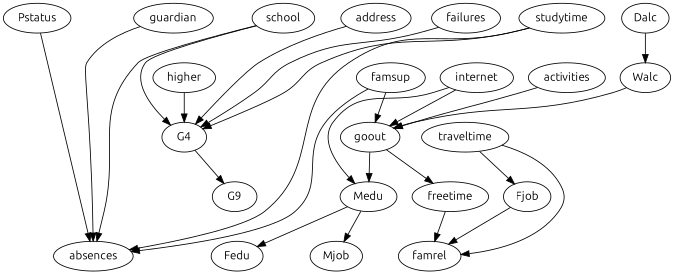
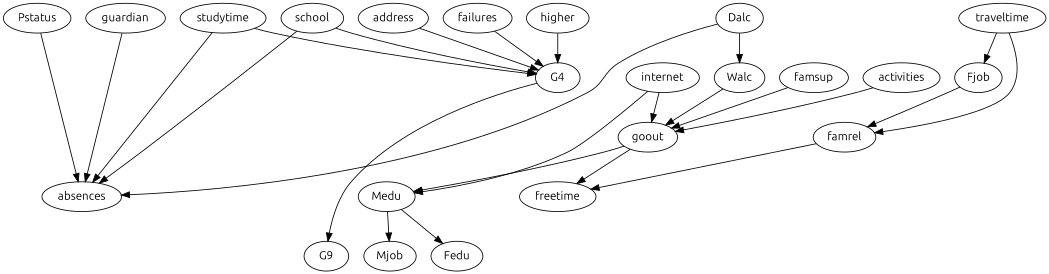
  strict digraph {
    fontname=Ubuntu
    node [fontname=Ubuntu]
    edge [fontname=Ubuntu origin=learned]
    school
    absences
    n3 [label=G4]
    n4 [label=G9]
    address
    Pstatus
    Medu
    Fedu
    Mjob
    Fjob
    famrel
    guardian
    traveltime
    studytime
    failures
    famsup
    goout
    freetime
    activities
    higher
    internet
    Dalc
    Walc
    school -> absences [weight=-1.6414656083701866]
    school -> n3 [weight=-0.4935087252652712]
    n3 -> n4 [weight=0.9131637686963359]
    address -> n3 [weight=0.3202325153518825]
    Pstatus -> absences [weight=-0.48730139237532505]
    Medu -> Fedu [weight=0.6023290703222873]
    Medu -> Mjob [weight=0.5413894541297901]
    Fjob -> famrel [weight=0.46273609819093703]
    guardian -> absences [weight=0.3994581342410843]
    traveltime -> Fjob [weight=0.3086922362609491]
    traveltime -> famrel [weight=0.40866090402918187]
    studytime -> absences [weight=-0.3727681544946131]
    studytime -> n3 [weight=0.6127608927569678]
    failures -> n3 [weight=-1.173174228640722]
    famsup -> goout [weight=0.45831489330077446]
    goout -> Medu [weight=0.38250093411971675]
    goout -> freetime [weight=0.4918834348660696]
-   freetime -> famrel [weight=0.42325145490010596]
+   famrel -> freetime [weight=0.42325145490010596]
    activities -> goout [weight=0.3107609900045415]
    higher -> n3 [weight=2.0998707078730092]
    internet -> Medu [weight=0.5345792552149197]
    internet -> goout [weight=0.5720570579013811]
-   famsup -> absences [weight=0.3861827712247904]
+   Dalc -> absences [weight=0.3861827712247904]
    Dalc -> Walc [weight=1.034858706982854]
    Walc -> goout [weight=0.6821347184221449]
  }
